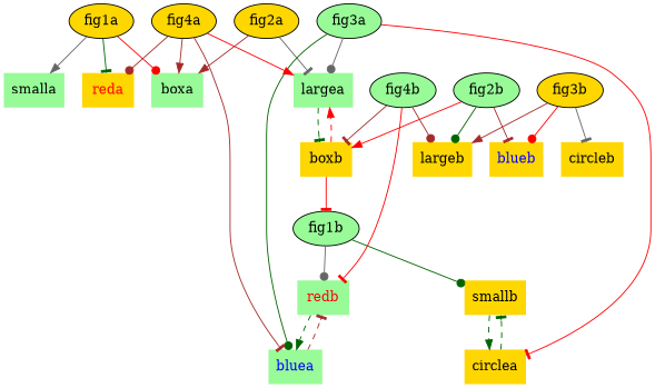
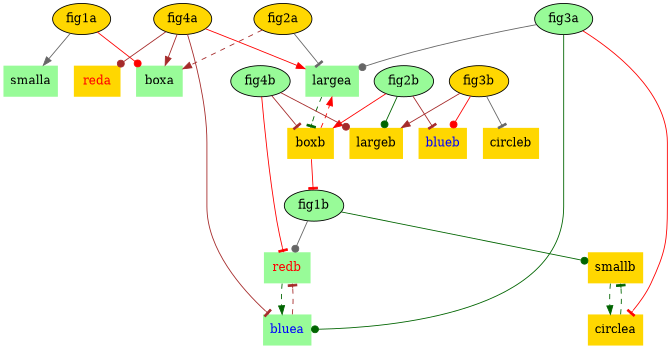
  digraph {
    fontname="DejaVu Serif"
    rankdir=TB
    node [fillcolor=gold fontname="DejaVu Serif" shape=plaintext style=filled]
    edge [arrowhead=tee color=brown fontname="DejaVu Serif"]
    fig1a [shape=oval]
    reda [fontcolor=red]
    boxa [fillcolor=palegreen]
    smalla [fillcolor=palegreen]
    fig2a [shape=oval]
    largea [fillcolor=palegreen]
    bluea [fillcolor=palegreen fontcolor=blue]
    redb [fillcolor=palegreen fontcolor=red]
    boxb
    fig3a [fillcolor=palegreen shape=oval]
    circlea
    smallb
    fig4a [shape=oval]
    fig1b [fillcolor=palegreen shape=oval]
    fig2b [fillcolor=palegreen shape=oval]
    blueb [fontcolor=blue]
    largeb
    fig3b [shape=oval]
    circleb
    fig4b [fillcolor=palegreen shape=oval]
-   fig1a -> reda [color=darkgreen]
    fig1a -> boxa [arrowhead=dot color=red]
    fig1a -> smalla [arrowhead=normal color=gray40]
-   fig2a -> boxa [arrowhead=normal]
+   fig2a -> boxa [arrowhead=normal style=dashed]
    fig2a -> largea [color=gray40]
    largea -> boxb [color=darkgreen constraint=true penwidth=1 style=dashed]
    bluea -> redb [constraint=true penwidth=1 style=dashed]
    redb -> bluea [arrowhead=normal color=darkgreen constraint=true penwidth=1 style=dashed]
    boxb -> largea [arrowhead=normal color=red constraint=true penwidth=1 style=dashed]
    boxb -> fig1b [color=red]
    fig3a -> largea [arrowhead=dot color=gray40]
    fig3a -> bluea [arrowhead=dot color=darkgreen]
    fig3a -> circlea [color=red]
    circlea -> smallb [color=darkgreen constraint=true penwidth=1 style=dashed]
    smallb -> circlea [arrowhead=normal color=darkgreen constraint=true penwidth=1 style=dashed]
    fig4a -> reda [arrowhead=dot]
    fig4a -> boxa [arrowhead=normal]
    fig4a -> largea [arrowhead=normal color=red]
    fig4a -> bluea
    fig1b -> redb [arrowhead=dot color=gray40]
    fig1b -> smallb [arrowhead=dot color=darkgreen]
    fig2b -> boxb [arrowhead=normal color=red]
    fig2b -> blueb
    fig2b -> largeb [arrowhead=dot color=darkgreen]
    fig3b -> blueb [arrowhead=dot color=red]
    fig3b -> largeb [arrowhead=normal]
    fig3b -> circleb [color=gray40]
    fig4b -> redb [color=red]
    fig4b -> boxb
    fig4b -> largeb [arrowhead=dot]
  }
